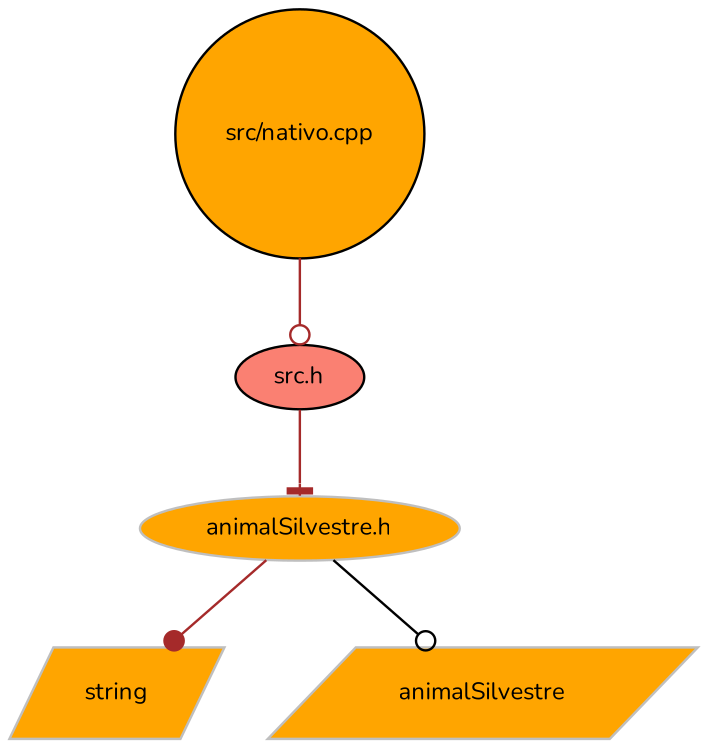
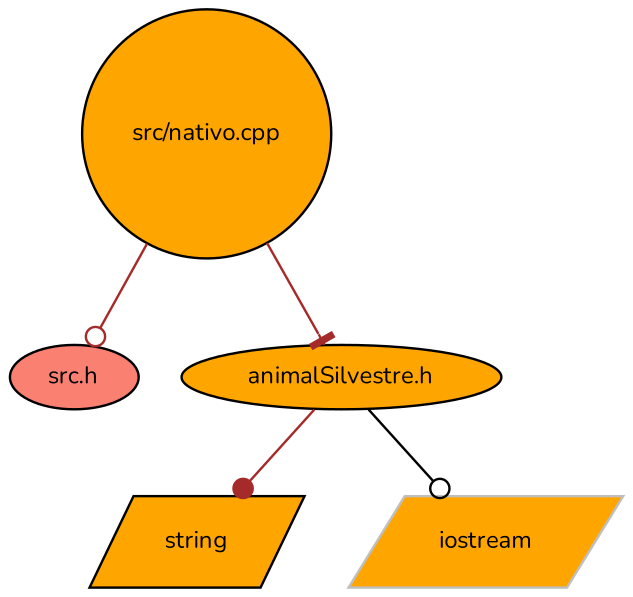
  digraph {
    fontname=Nunito
    node [color=black fillcolor=orange fontname=Nunito fontsize=10 shape=ellipse style=filled]
    edge [arrowhead=odot color=brown fontname=Nunito fontsize=10 labelfontname=Helvetica labelfontsize=10 style=solid]
    n1 [fontcolor=black height=0.2 label="src/nativo.cpp" shape=circle width=0.4]
    n2 [fillcolor=salmon height=0.2 label="src.h" width=0.4]
-   n3 [color=grey75 height=0.2 label="animalSilvestre.h" width=0.4]
-   n4 [color=grey75 height=0.2 label=string shape=parallelogram width=0.4]
-   n5 [color=grey75 height=0.2 label=animalSilvestre shape=parallelogram width=0.4]
+   n3 [height=0.2 label="animalSilvestre.h" width=0.4]
+   n4 [height=0.2 label=string shape=parallelogram width=0.4]
+   n5 [color=grey75 height=0.2 label=iostream shape=parallelogram width=0.4]
    n1 -> n2
-   n2 -> n3 [arrowhead=tee]
+   n1 -> n3 [arrowhead=tee]
    n3 -> n4 [arrowhead=dot]
    n3 -> n5 [color=black]
  }
